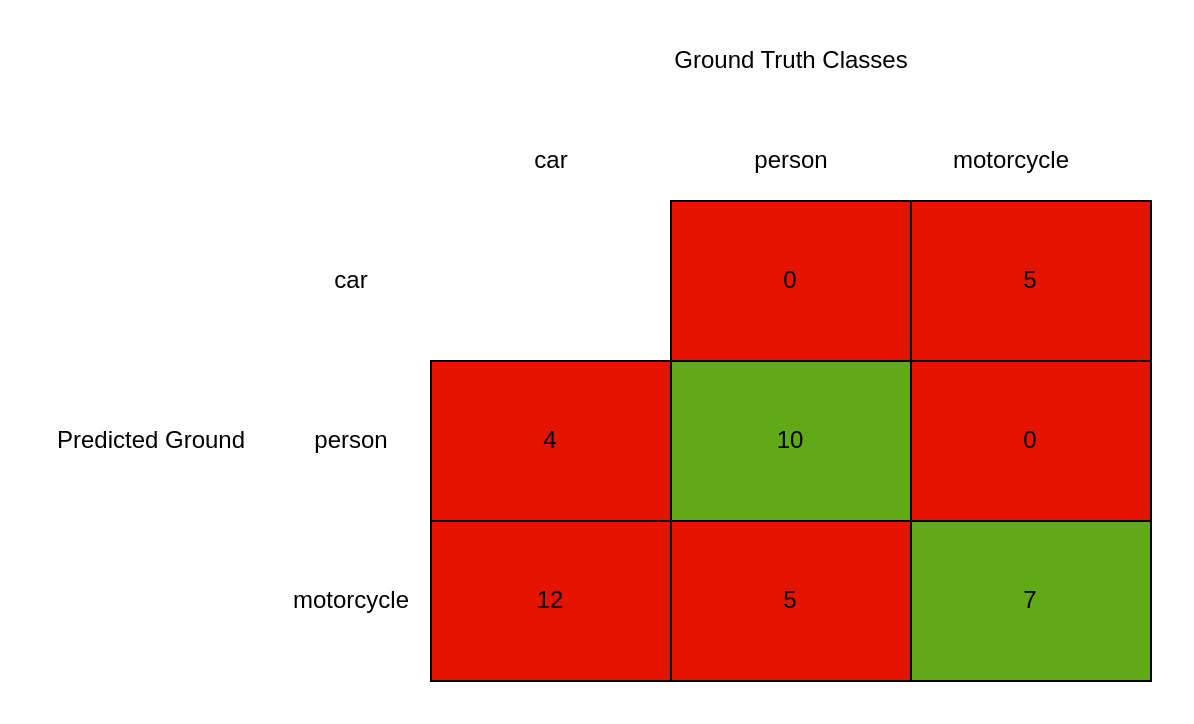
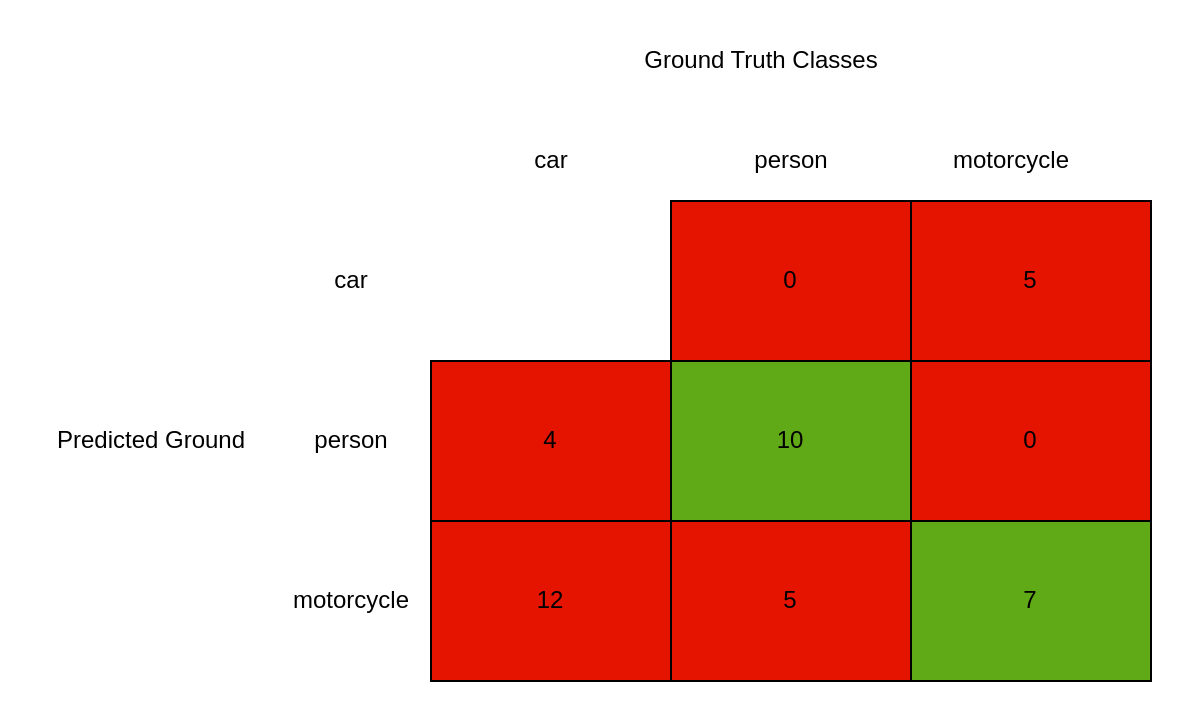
  <mxCell id="0" />
  <mxCell id="1" parent="0" />
  <mxCell id="2" value="0" style="rounded=0;whiteSpace=wrap;html=1;fillColor=#E51400;" parent="1" vertex="1"><mxGeometry x="335" y="100" width="120" height="80" as="geometry" /></mxCell>
  <mxCell id="3" value="5" style="rounded=0;whiteSpace=wrap;html=1;fillColor=#E51400;" parent="1" vertex="1"><mxGeometry x="455" y="100" width="120" height="80" as="geometry" /></mxCell>
  <mxCell id="4" value="4" style="rounded=0;whiteSpace=wrap;html=1;fillColor=#E51400;" parent="1" vertex="1"><mxGeometry x="215" y="180" width="120" height="80" as="geometry" /></mxCell>
  <mxCell id="5" value="10" style="rounded=0;whiteSpace=wrap;html=1;fillColor=#60A917;" parent="1" vertex="1"><mxGeometry x="335" y="180" width="120" height="80" as="geometry" /></mxCell>
  <mxCell id="6" value="0" style="rounded=0;whiteSpace=wrap;html=1;fillColor=#E51400;" parent="1" vertex="1"><mxGeometry x="455" y="180" width="120" height="80" as="geometry" /></mxCell>
  <mxCell id="7" value="12" style="rounded=0;whiteSpace=wrap;html=1;fillColor=#E51400;" parent="1" vertex="1"><mxGeometry x="215" y="260" width="120" height="80" as="geometry" /></mxCell>
  <mxCell id="8" value="5" style="rounded=0;whiteSpace=wrap;html=1;fillColor=#E51400;" parent="1" vertex="1"><mxGeometry x="335" y="260" width="120" height="80" as="geometry" /></mxCell>
  <mxCell id="9" value="7" style="rounded=0;whiteSpace=wrap;html=1;fillColor=#60A917;" parent="1" vertex="1"><mxGeometry x="455" y="260" width="120" height="80" as="geometry" /></mxCell>
  <mxCell id="10" value="car" style="text;html=1;align=center;verticalAlign=middle;resizable=0;points=[];autosize=1;strokeColor=none;" parent="1" vertex="1"><mxGeometry x="160" y="130" width="30" height="20" as="geometry" /></mxCell>
  <mxCell id="11" value="person" style="text;html=1;align=center;verticalAlign=middle;resizable=0;points=[];autosize=1;strokeColor=none;" parent="1" vertex="1"><mxGeometry x="150" y="210" width="50" height="20" as="geometry" /></mxCell>
  <mxCell id="12" value="motorcycle" style="text;html=1;align=center;verticalAlign=middle;resizable=0;points=[];autosize=1;strokeColor=none;" parent="1" vertex="1"><mxGeometry x="140" y="290" width="70" height="20" as="geometry" /></mxCell>
  <mxCell id="13" value="car" style="text;html=1;align=center;verticalAlign=middle;resizable=0;points=[];autosize=1;strokeColor=none;" parent="1" vertex="1"><mxGeometry x="260" y="70" width="30" height="20" as="geometry" /></mxCell>
  <mxCell id="14" value="person" style="text;html=1;align=center;verticalAlign=middle;resizable=0;points=[];autosize=1;strokeColor=none;" parent="1" vertex="1"><mxGeometry x="370" y="70" width="50" height="20" as="geometry" /></mxCell>
  <mxCell id="15" value="motorcycle" style="text;html=1;align=center;verticalAlign=middle;resizable=0;points=[];autosize=1;strokeColor=none;" parent="1" vertex="1"><mxGeometry x="470" y="70" width="70" height="20" as="geometry" /></mxCell>
- <mxCell id="16" value="Ground Truth Classes" style="text;html=1;align=center;verticalAlign=middle;resizable=0;points=[];autosize=1;strokeColor=none;" parent="1" vertex="1"><mxGeometry x="330" y="20" width="130" height="20" as="geometry" /></mxCell>
+ <mxCell id="16" value="Ground Truth Classes" style="text;html=1;align=center;verticalAlign=middle;resizable=0;points=[];autosize=1;strokeColor=none;" parent="1" vertex="1"><mxGeometry x="315" y="20" width="130" height="20" as="geometry" /></mxCell>
  <mxCell id="17" value="Predicted Ground" style="text;html=1;align=center;verticalAlign=middle;resizable=0;points=[];autosize=1;strokeColor=none;" parent="1" vertex="1"><mxGeometry x="20" y="210" width="110" height="20" as="geometry" /></mxCell>
